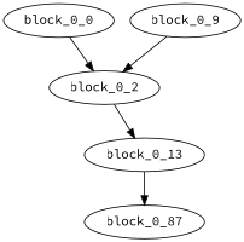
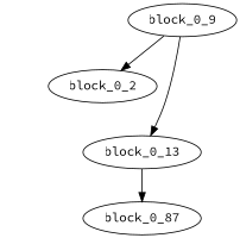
  digraph {
    fontname="Source Code Pro"
    rankdir=TB
    node [fontname="Source Code Pro"]
    edge [fontname="Source Code Pro"]
    block_0_2
    block_0_9
    block_0_13
-   block_0_0
    n5 [label=block_0_87]
    subgraph sub_1 {
      block_0_2
      block_0_9
      block_0_13
-     block_0_0
      n5
    }
-   block_0_2 -> block_0_13
+   block_0_9 -> block_0_13
    block_0_9 -> block_0_2
    block_0_13 -> n5
-   block_0_0 -> block_0_2
  }
